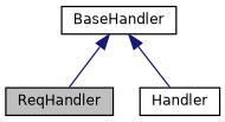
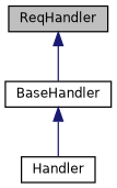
  digraph {
    node [color=black fillcolor=white fontname=Helvetica fontsize=10 shape=record style=filled]
    edge [color=midnightblue dir=back fontname=Helvetica fontsize=10 labelfontname=Helvetica labelfontsize=10 style=solid]
    n1 [fillcolor=grey75 fontcolor=black height=0.2 label=ReqHandler width=0.4]
    n2 [height=0.2 label=BaseHandler width=0.4]
    n3 [height=0.2 label=Handler width=0.4]
-   n2 -> n1
+   n1 -> n2
    n2 -> n3
  }
